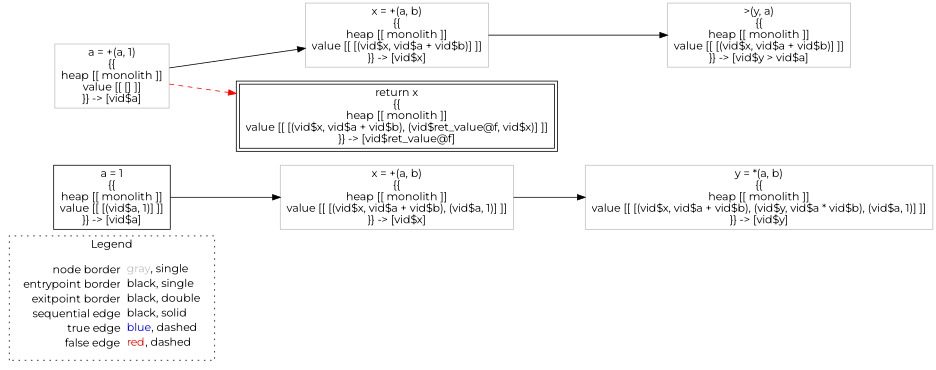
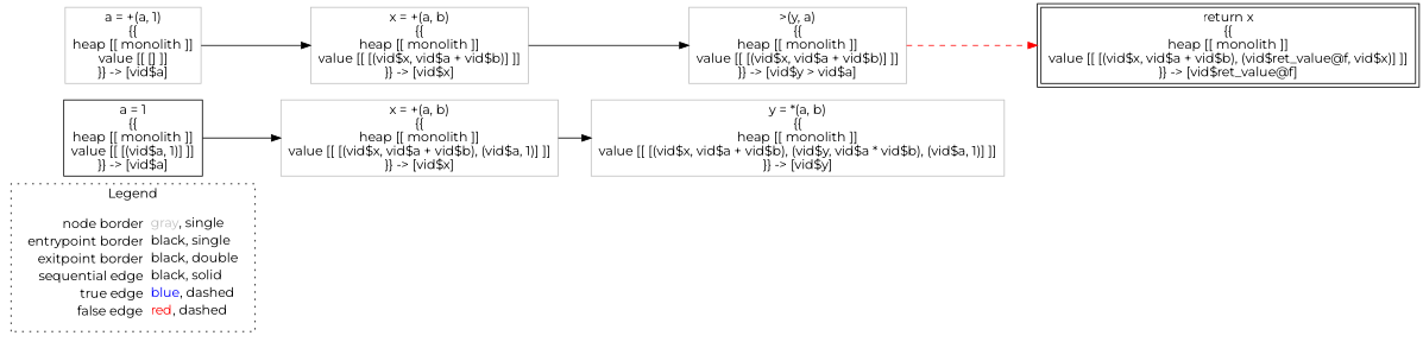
  digraph {
    fontname=Montserrat
    rankdir=LR
    node [fontname=Montserrat shape=rect color=gray]
    edge [color=black fontname=Montserrat]
    n1 [label=<<table border="0" cellpadding="2" cellspacing="0" cellborder="0"><tr><td align="right">node border&nbsp;</td><td align="left"><font color="gray">gray</font>, single</td></tr><tr><td align="right">entrypoint border&nbsp;</td><td align="left"><font color="black">black</font>, single</td></tr><tr><td align="right">exitpoint border&nbsp;</td><td align="left"><font color="black">black</font>, double</td></tr><tr><td align="right">sequential edge&nbsp;</td><td align="left"><font color="black">black</font>, solid</td></tr><tr><td align="right">true edge&nbsp;</td><td align="left"><font color="blue">blue</font>, dashed</td></tr><tr><td align="right">false edge&nbsp;</td><td align="left"><font color="red">red</font>, dashed</td></tr></table>> shape=plaintext color=""]
    n2 [color=black label=<a = 1<BR/>{{<BR/>heap [[ monolith ]]<BR/>value [[ [(vid$a, 1)] ]]<BR/>}} -&gt; [vid$a]>]
    n3 [label=<x = +(a, b)<BR/>{{<BR/>heap [[ monolith ]]<BR/>value [[ [(vid$x, vid$a + vid$b), (vid$a, 1)] ]]<BR/>}} -&gt; [vid$x]>]
    n4 [label=<y = *(a, b)<BR/>{{<BR/>heap [[ monolith ]]<BR/>value [[ [(vid$x, vid$a + vid$b), (vid$y, vid$a * vid$b), (vid$a, 1)] ]]<BR/>}} -&gt; [vid$y]>]
    n5 [label=<a = +(a, 1)<BR/>{{<BR/>heap [[ monolith ]]<BR/>value [[ [] ]]<BR/>}} -&gt; [vid$a]>]
    n6 [label=<x = +(a, b)<BR/>{{<BR/>heap [[ monolith ]]<BR/>value [[ [(vid$x, vid$a + vid$b)] ]]<BR/>}} -&gt; [vid$x]>]
    n7 [label=<&gt;(y, a)<BR/>{{<BR/>heap [[ monolith ]]<BR/>value [[ [(vid$x, vid$a + vid$b)] ]]<BR/>}} -&gt; [vid$y &gt; vid$a]>]
    n8 [color=black label=<return x<BR/>{{<BR/>heap [[ monolith ]]<BR/>value [[ [(vid$x, vid$a + vid$b), (vid$ret_value@f, vid$x)] ]]<BR/>}} -&gt; [vid$ret_value@f]> peripheries=2]
    subgraph cluster_1 {
      label=Legend
      style=dotted
      n1
    }
    n2 -> n3
    n3 -> n4
    n5 -> n6
    n6 -> n7
-   n5 -> n8 [color=red style=dashed]
+   n7 -> n8 [color=red style=dashed]
  }
